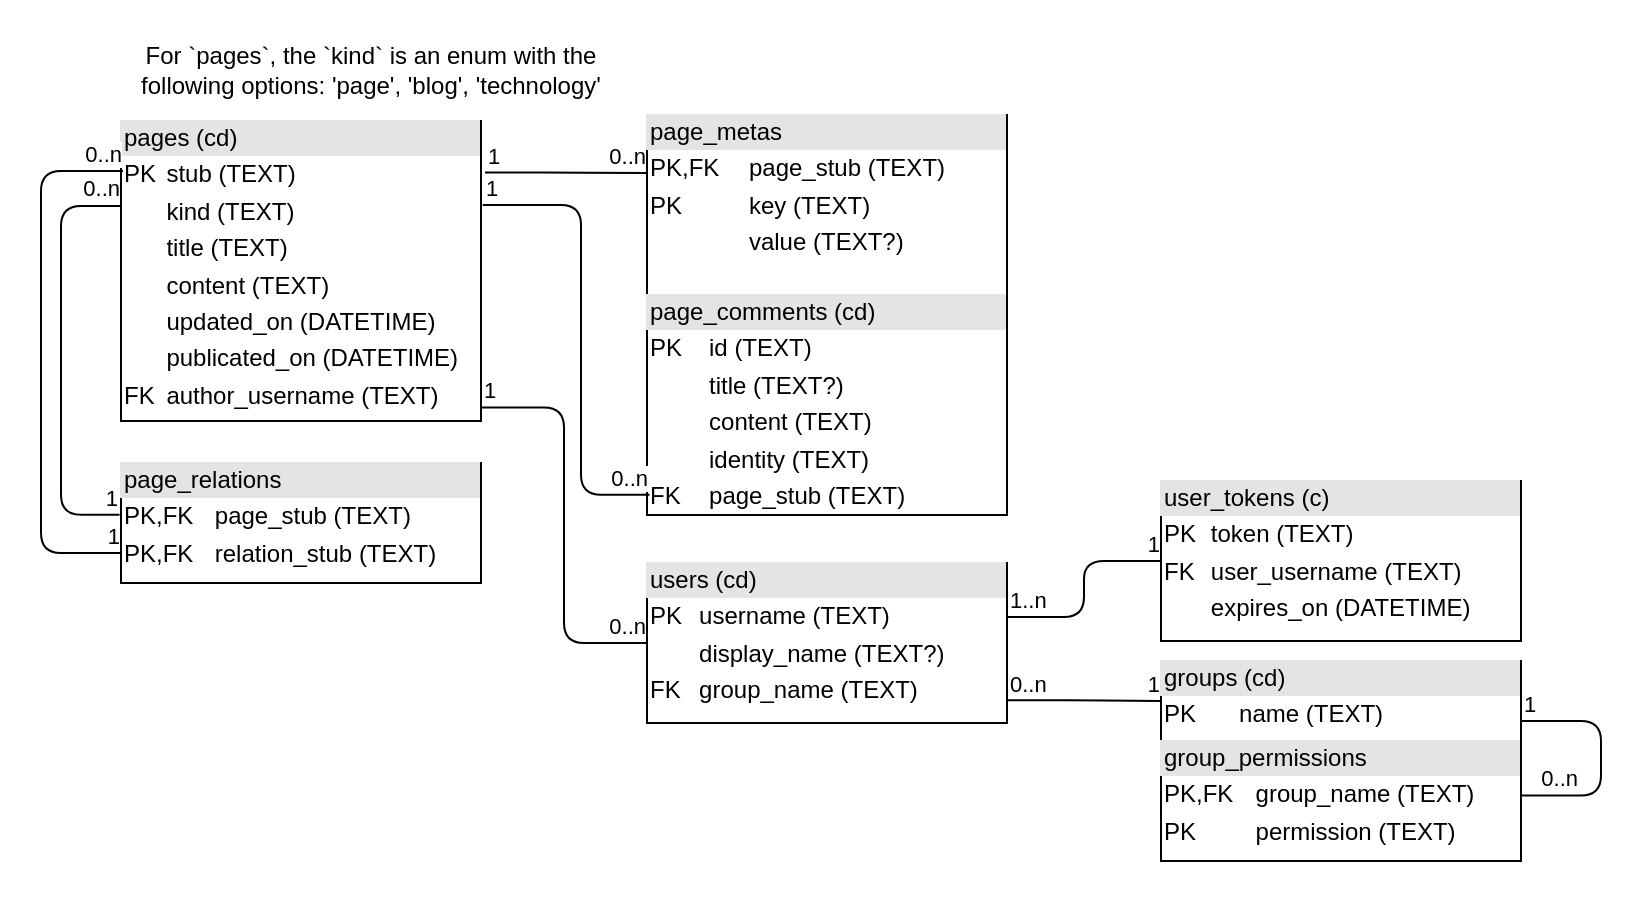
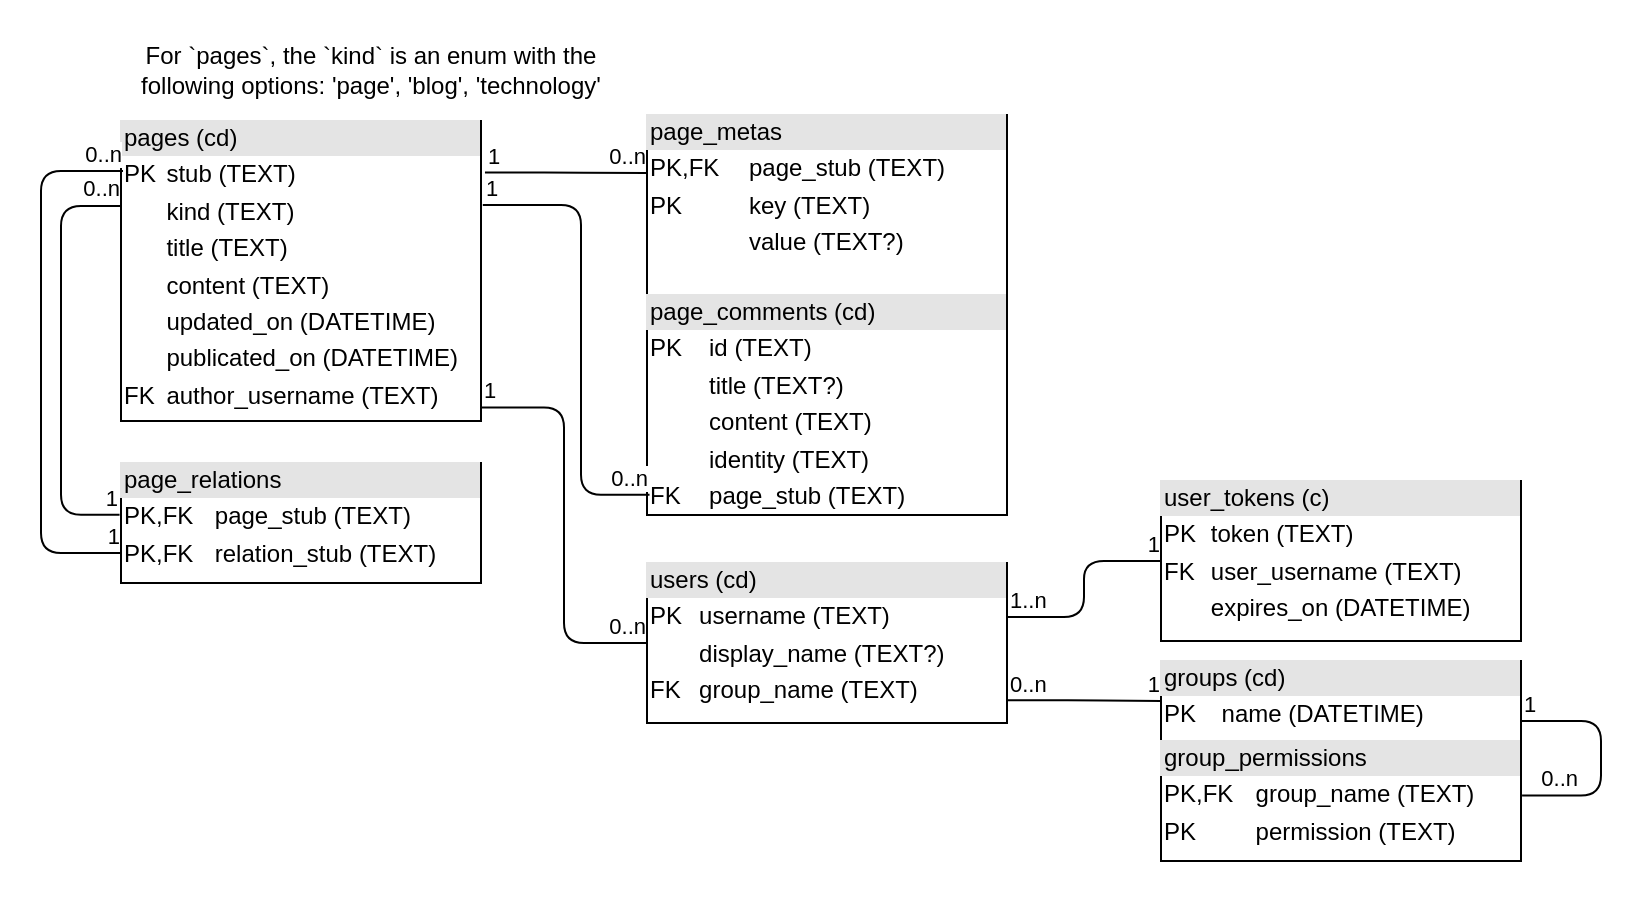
  <mxCell id="0" />
  <mxCell id="1" parent="0" />
  <mxCell id="2" value="&lt;div style=&quot;box-sizing: border-box ; width: 100% ; background: #e4e4e4 ; padding: 2px&quot;&gt;pages (cd)&lt;/div&gt;&lt;table style=&quot;width: 100% ; font-size: 1em&quot; cellpadding=&quot;2&quot; cellspacing=&quot;0&quot;&gt;&lt;tbody&gt;&lt;tr&gt;&lt;td&gt;PK&lt;/td&gt;&lt;td&gt;stub (TEXT)&lt;/td&gt;&lt;/tr&gt;&lt;tr&gt;&lt;td&gt;&lt;br&gt;&lt;/td&gt;&lt;td&gt;kind (TEXT)&lt;/td&gt;&lt;/tr&gt;&lt;tr&gt;&lt;td&gt;&lt;br&gt;&lt;/td&gt;&lt;td&gt;title (TEXT)&lt;/td&gt;&lt;/tr&gt;&lt;tr&gt;&lt;td&gt;&lt;/td&gt;&lt;td&gt;content (TEXT)&lt;/td&gt;&lt;/tr&gt;&lt;tr&gt;&lt;td&gt;&lt;br&gt;&lt;/td&gt;&lt;td&gt;updated_on (DATETIME)&lt;/td&gt;&lt;/tr&gt;&lt;tr&gt;&lt;td&gt;&lt;br&gt;&lt;/td&gt;&lt;td&gt;publicated_on (DATETIME)&lt;br&gt;&lt;/td&gt;&lt;/tr&gt;&lt;tr&gt;&lt;td&gt;FK&lt;/td&gt;&lt;td&gt;author_username (TEXT)&lt;/td&gt;&lt;/tr&gt;&lt;/tbody&gt;&lt;/table&gt;" style="verticalAlign=top;align=left;overflow=fill;html=1;" parent="1" vertex="1"><mxGeometry x="60" y="60" width="180" height="150" as="geometry" /></mxCell>
  <mxCell id="3" value="For `pages`, the `kind` is an enum with the&lt;br&gt;following options: 'page', 'blog', 'technology'" style="text;html=1;align=center;verticalAlign=middle;resizable=0;points=[];autosize=1;strokeColor=none;fillColor=none;" parent="1" vertex="1"><mxGeometry x="60" y="20" width="250" height="30" as="geometry" /></mxCell>
  <mxCell id="4" value="&lt;div style=&quot;box-sizing: border-box ; width: 100% ; background: #e4e4e4 ; padding: 2px&quot;&gt;page_relations&lt;/div&gt;&lt;table style=&quot;width: 100% ; font-size: 1em&quot; cellpadding=&quot;2&quot; cellspacing=&quot;0&quot;&gt;&lt;tbody&gt;&lt;tr&gt;&lt;td&gt;PK,FK&lt;/td&gt;&lt;td&gt;page_stub (TEXT)&lt;/td&gt;&lt;/tr&gt;&lt;tr&gt;&lt;td&gt;PK,FK&lt;/td&gt;&lt;td&gt;relation_stub (TEXT)&lt;/td&gt;&lt;/tr&gt;&lt;/tbody&gt;&lt;/table&gt;" style="verticalAlign=top;align=left;overflow=fill;html=1;" parent="1" vertex="1"><mxGeometry x="60" y="231" width="180" height="60" as="geometry" /></mxCell>
  <mxCell id="5" value="&lt;div style=&quot;box-sizing: border-box ; width: 100% ; background: #e4e4e4 ; padding: 2px&quot;&gt;users (cd)&lt;/div&gt;&lt;table style=&quot;width: 100% ; font-size: 1em&quot; cellpadding=&quot;2&quot; cellspacing=&quot;0&quot;&gt;&lt;tbody&gt;&lt;tr&gt;&lt;td&gt;PK&lt;/td&gt;&lt;td&gt;username (TEXT)&lt;br&gt;&lt;/td&gt;&lt;/tr&gt;&lt;tr&gt;&lt;td&gt;&lt;br&gt;&lt;/td&gt;&lt;td&gt;display_name (TEXT?)&lt;/td&gt;&lt;/tr&gt;&lt;tr&gt;&lt;td&gt;FK&lt;/td&gt;&lt;td&gt;group_name (TEXT)&lt;/td&gt;&lt;/tr&gt;&lt;/tbody&gt;&lt;/table&gt;" style="verticalAlign=top;align=left;overflow=fill;html=1;" parent="1" vertex="1"><mxGeometry x="323" y="281" width="180" height="80" as="geometry" /></mxCell>
  <mxCell id="6" value="&lt;div style=&quot;box-sizing: border-box ; width: 100% ; background: #e4e4e4 ; padding: 2px&quot;&gt;user_tokens (c)&lt;/div&gt;&lt;table style=&quot;width: 100% ; font-size: 1em&quot; cellpadding=&quot;2&quot; cellspacing=&quot;0&quot;&gt;&lt;tbody&gt;&lt;tr&gt;&lt;td&gt;PK&lt;/td&gt;&lt;td&gt;token (TEXT)&lt;/td&gt;&lt;/tr&gt;&lt;tr&gt;&lt;td&gt;FK&lt;/td&gt;&lt;td&gt;user_username (TEXT)&lt;/td&gt;&lt;/tr&gt;&lt;tr&gt;&lt;td&gt;&lt;br&gt;&lt;/td&gt;&lt;td&gt;expires_on (DATETIME)&lt;/td&gt;&lt;/tr&gt;&lt;/tbody&gt;&lt;/table&gt;" style="verticalAlign=top;align=left;overflow=fill;html=1;" parent="1" vertex="1"><mxGeometry x="580" y="240" width="180" height="80" as="geometry" /></mxCell>
  <mxCell id="7" value="" style="endArrow=none;html=1;edgeStyle=orthogonalEdgeStyle;exitX=0.999;exitY=0.955;exitDx=0;exitDy=0;exitPerimeter=0;entryX=0;entryY=0.5;entryDx=0;entryDy=0;" parent="1" source="2" target="5" edge="1"><mxGeometry relative="1" as="geometry"><mxPoint x="350" y="370" as="sourcePoint" /><mxPoint x="340" y="280" as="targetPoint" /></mxGeometry></mxCell>
  <mxCell id="8" value="1" style="edgeLabel;resizable=0;html=1;align=left;verticalAlign=bottom;" parent="7" connectable="0" vertex="1"><mxGeometry x="-1" relative="1" as="geometry" /></mxCell>
  <mxCell id="9" value="0..n" style="edgeLabel;resizable=0;html=1;align=right;verticalAlign=bottom;" parent="7" connectable="0" vertex="1"><mxGeometry x="1" relative="1" as="geometry" /></mxCell>
  <mxCell id="10" value="" style="endArrow=none;html=1;edgeStyle=orthogonalEdgeStyle;exitX=1;exitY=0.338;exitDx=0;exitDy=0;entryX=0;entryY=0.5;entryDx=0;entryDy=0;exitPerimeter=0;" parent="1" source="5" target="6" edge="1"><mxGeometry relative="1" as="geometry"><mxPoint x="530" y="380" as="sourcePoint" /><mxPoint x="690" y="380" as="targetPoint" /></mxGeometry></mxCell>
  <mxCell id="11" value="1..n" style="edgeLabel;resizable=0;html=1;align=left;verticalAlign=bottom;" parent="10" connectable="0" vertex="1"><mxGeometry x="-1" relative="1" as="geometry" /></mxCell>
  <mxCell id="12" value="1" style="edgeLabel;resizable=0;html=1;align=right;verticalAlign=bottom;" parent="10" connectable="0" vertex="1"><mxGeometry x="1" relative="1" as="geometry" /></mxCell>
  <mxCell id="13" value="" style="endArrow=none;html=1;edgeStyle=orthogonalEdgeStyle;exitX=0;exitY=0.75;exitDx=0;exitDy=0;" parent="1" source="4" edge="1"><mxGeometry relative="1" as="geometry"><mxPoint x="30" y="410" as="sourcePoint" /><mxPoint x="61" y="85" as="targetPoint" /><Array as="points"><mxPoint x="20" y="276" /><mxPoint x="20" y="85" /></Array></mxGeometry></mxCell>
  <mxCell id="14" value="1" style="edgeLabel;resizable=0;html=1;align=right;verticalAlign=bottom;" parent="13" connectable="0" vertex="1"><mxGeometry x="-1" relative="1" as="geometry" /></mxCell>
  <mxCell id="15" value="0..n" style="edgeLabel;resizable=0;html=1;align=right;verticalAlign=bottom;" parent="13" connectable="0" vertex="1"><mxGeometry x="1" relative="1" as="geometry" /></mxCell>
  <mxCell id="16" value="" style="endArrow=none;html=1;edgeStyle=orthogonalEdgeStyle;exitX=-0.004;exitY=0.432;exitDx=0;exitDy=0;exitPerimeter=0;entryX=0;entryY=0.283;entryDx=0;entryDy=0;entryPerimeter=0;" parent="1" source="4" target="2" edge="1"><mxGeometry relative="1" as="geometry"><mxPoint x="60" y="340" as="sourcePoint" /><mxPoint x="50" y="140" as="targetPoint" /><Array as="points"><mxPoint x="30" y="257" /><mxPoint x="30" y="103" /></Array></mxGeometry></mxCell>
  <mxCell id="17" value="1" style="edgeLabel;resizable=0;html=1;align=right;verticalAlign=bottom;" parent="16" connectable="0" vertex="1"><mxGeometry x="-1" relative="1" as="geometry" /></mxCell>
  <mxCell id="18" value="0..n" style="edgeLabel;resizable=0;html=1;align=right;verticalAlign=bottom;" parent="16" connectable="0" vertex="1"><mxGeometry x="1" relative="1" as="geometry" /></mxCell>
- <mxCell id="19" value="&lt;div style=&quot;box-sizing: border-box ; width: 100% ; background: #e4e4e4 ; padding: 2px&quot;&gt;groups (cd)&lt;/div&gt;&lt;table style=&quot;width: 100% ; font-size: 1em&quot; cellpadding=&quot;2&quot; cellspacing=&quot;0&quot;&gt;&lt;tbody&gt;&lt;tr&gt;&lt;td&gt;PK&lt;/td&gt;&lt;td&gt;name (TEXT)&lt;/td&gt;&lt;/tr&gt;&lt;/tbody&gt;&lt;/table&gt;" style="verticalAlign=top;align=left;overflow=fill;html=1;" vertex="1" parent="1"><mxGeometry x="580" y="330" width="180" height="40" as="geometry" /></mxCell>
+ <mxCell id="19" value="&lt;div style=&quot;box-sizing: border-box ; width: 100% ; background: #e4e4e4 ; padding: 2px&quot;&gt;groups (cd)&lt;/div&gt;&lt;table style=&quot;width: 100% ; font-size: 1em&quot; cellpadding=&quot;2&quot; cellspacing=&quot;0&quot;&gt;&lt;tbody&gt;&lt;tr&gt;&lt;td&gt;PK&lt;/td&gt;&lt;td&gt;name (DATETIME)&lt;/td&gt;&lt;/tr&gt;&lt;/tbody&gt;&lt;/table&gt;" style="verticalAlign=top;align=left;overflow=fill;html=1;" vertex="1" parent="1"><mxGeometry x="580" y="330" width="180" height="40" as="geometry" /></mxCell>
  <mxCell id="20" value="&lt;div style=&quot;box-sizing: border-box ; width: 100% ; background: #e4e4e4 ; padding: 2px&quot;&gt;group_permissions&lt;/div&gt;&lt;table style=&quot;width: 100% ; font-size: 1em&quot; cellpadding=&quot;2&quot; cellspacing=&quot;0&quot;&gt;&lt;tbody&gt;&lt;tr&gt;&lt;td&gt;PK,FK&lt;/td&gt;&lt;td&gt;group_name (TEXT)&lt;/td&gt;&lt;/tr&gt;&lt;tr&gt;&lt;td&gt;PK&lt;/td&gt;&lt;td&gt;permission (TEXT)&lt;/td&gt;&lt;/tr&gt;&lt;/tbody&gt;&lt;/table&gt;" style="verticalAlign=top;align=left;overflow=fill;html=1;" vertex="1" parent="1"><mxGeometry x="580" y="370" width="180" height="60" as="geometry" /></mxCell>
  <mxCell id="21" value="&lt;div style=&quot;box-sizing: border-box ; width: 100% ; background: #e4e4e4 ; padding: 2px&quot;&gt;page_metas&lt;/div&gt;&lt;table style=&quot;width: 100% ; font-size: 1em&quot; cellpadding=&quot;2&quot; cellspacing=&quot;0&quot;&gt;&lt;tbody&gt;&lt;tr&gt;&lt;td&gt;PK,FK&lt;/td&gt;&lt;td&gt;page_stub (TEXT)&lt;/td&gt;&lt;/tr&gt;&lt;tr&gt;&lt;td&gt;PK&lt;/td&gt;&lt;td&gt;key (TEXT)&lt;/td&gt;&lt;/tr&gt;&lt;tr&gt;&lt;td&gt;&lt;/td&gt;&lt;td&gt;value (TEXT?)&lt;/td&gt;&lt;/tr&gt;&lt;/tbody&gt;&lt;/table&gt;" style="verticalAlign=top;align=left;overflow=fill;html=1;" vertex="1" parent="1"><mxGeometry x="323" y="57" width="180" height="90" as="geometry" /></mxCell>
  <mxCell id="22" value="" style="endArrow=none;html=1;edgeStyle=orthogonalEdgeStyle;entryX=0;entryY=0.5;entryDx=0;entryDy=0;exitX=1;exitY=0.858;exitDx=0;exitDy=0;exitPerimeter=0;" edge="1" parent="1" source="5" target="19"><mxGeometry relative="1" as="geometry"><mxPoint x="370" y="360" as="sourcePoint" /><mxPoint x="530" y="360" as="targetPoint" /></mxGeometry></mxCell>
  <mxCell id="23" value="0..n" style="edgeLabel;resizable=0;html=1;align=left;verticalAlign=bottom;" connectable="0" vertex="1" parent="22"><mxGeometry x="-1" relative="1" as="geometry" /></mxCell>
  <mxCell id="24" value="1" style="edgeLabel;resizable=0;html=1;align=right;verticalAlign=bottom;" connectable="0" vertex="1" parent="22"><mxGeometry x="1" relative="1" as="geometry" /></mxCell>
  <mxCell id="25" value="" style="endArrow=none;html=1;edgeStyle=orthogonalEdgeStyle;exitX=1;exitY=0.75;exitDx=0;exitDy=0;entryX=1.003;entryY=0.454;entryDx=0;entryDy=0;entryPerimeter=0;" edge="1" parent="1" source="19" target="20"><mxGeometry relative="1" as="geometry"><mxPoint x="650" y="380" as="sourcePoint" /><mxPoint x="810" y="380" as="targetPoint" /><Array as="points"><mxPoint x="800" y="360" /><mxPoint x="800" y="397" /><mxPoint x="761" y="397" /></Array></mxGeometry></mxCell>
  <mxCell id="26" value="1" style="edgeLabel;resizable=0;html=1;align=left;verticalAlign=bottom;" connectable="0" vertex="1" parent="25"><mxGeometry x="-1" relative="1" as="geometry" /></mxCell>
  <mxCell id="27" value="0..n" style="edgeLabel;resizable=0;html=1;align=right;verticalAlign=bottom;" connectable="0" vertex="1" parent="25"><mxGeometry x="1" relative="1" as="geometry"><mxPoint x="29" as="offset" /></mxGeometry></mxCell>
  <mxCell id="28" value="" style="endArrow=none;html=1;edgeStyle=orthogonalEdgeStyle;entryX=0;entryY=0.322;entryDx=0;entryDy=0;entryPerimeter=0;exitX=1.011;exitY=0.172;exitDx=0;exitDy=0;exitPerimeter=0;" edge="1" parent="1" source="2" target="21"><mxGeometry relative="1" as="geometry"><mxPoint x="130" y="270" as="sourcePoint" /><mxPoint x="290" y="270" as="targetPoint" /></mxGeometry></mxCell>
  <mxCell id="29" value="1" style="edgeLabel;resizable=0;html=1;align=left;verticalAlign=bottom;" connectable="0" vertex="1" parent="28"><mxGeometry x="-1" relative="1" as="geometry" /></mxCell>
  <mxCell id="30" value="0..n" style="edgeLabel;resizable=0;html=1;align=right;verticalAlign=bottom;" connectable="0" vertex="1" parent="28"><mxGeometry x="1" relative="1" as="geometry" /></mxCell>
  <mxCell id="31" value="&lt;div style=&quot;box-sizing: border-box ; width: 100% ; background: #e4e4e4 ; padding: 2px&quot;&gt;page_comments (cd)&lt;/div&gt;&lt;table style=&quot;width: 100% ; font-size: 1em&quot; cellpadding=&quot;2&quot; cellspacing=&quot;0&quot;&gt;&lt;tbody&gt;&lt;tr&gt;&lt;td&gt;PK&lt;/td&gt;&lt;td&gt;id (TEXT)&lt;/td&gt;&lt;/tr&gt;&lt;tr&gt;&lt;td&gt;&lt;/td&gt;&lt;td&gt;title (TEXT?)&lt;/td&gt;&lt;/tr&gt;&lt;tr&gt;&lt;td&gt;&lt;br&gt;&lt;/td&gt;&lt;td&gt;content (TEXT)&lt;br&gt;&lt;/td&gt;&lt;/tr&gt;&lt;tr&gt;&lt;td&gt;&lt;br&gt;&lt;/td&gt;&lt;td&gt;identity (TEXT)&lt;/td&gt;&lt;/tr&gt;&lt;tr&gt;&lt;td&gt;FK&lt;/td&gt;&lt;td&gt;page_stub (TEXT)&lt;br&gt;&lt;/td&gt;&lt;/tr&gt;&lt;/tbody&gt;&lt;/table&gt;" style="verticalAlign=top;align=left;overflow=fill;html=1;" vertex="1" parent="1"><mxGeometry x="323" y="147" width="180" height="110" as="geometry" /></mxCell>
  <mxCell id="32" value="" style="endArrow=none;html=1;edgeStyle=orthogonalEdgeStyle;exitX=1.005;exitY=0.28;exitDx=0;exitDy=0;exitPerimeter=0;entryX=0.007;entryY=0.908;entryDx=0;entryDy=0;entryPerimeter=0;" edge="1" parent="1" source="2" target="31"><mxGeometry relative="1" as="geometry"><mxPoint x="260" y="150" as="sourcePoint" /><mxPoint x="420" y="160" as="targetPoint" /><Array as="points"><mxPoint x="290" y="102" /><mxPoint x="290" y="247" /></Array></mxGeometry></mxCell>
  <mxCell id="33" value="1" style="edgeLabel;resizable=0;html=1;align=left;verticalAlign=bottom;" connectable="0" vertex="1" parent="32"><mxGeometry x="-1" relative="1" as="geometry" /></mxCell>
  <mxCell id="34" value="0..n" style="edgeLabel;resizable=0;html=1;align=right;verticalAlign=bottom;" connectable="0" vertex="1" parent="32"><mxGeometry x="1" relative="1" as="geometry" /></mxCell>
